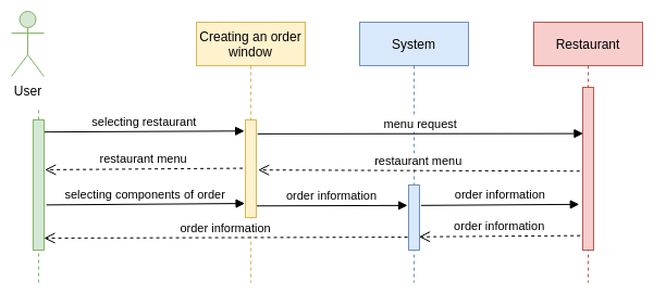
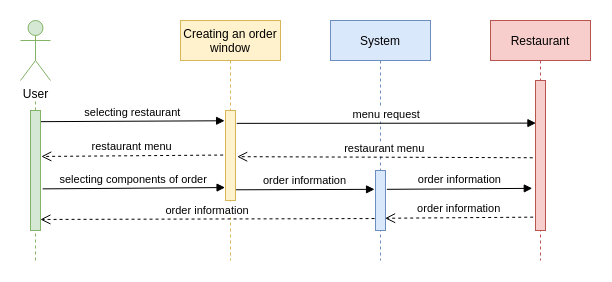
  <mxCell id="0" />
  <mxCell id="1" parent="0" />
- <mxCell id="2" value="User" style="shape=umlActor;verticalLabelPosition=bottom;verticalAlign=top;html=1;outlineConnect=0;fillColor=#d5e8d4;strokeColor=#82b366;" vertex="1" parent="1"><mxGeometry x="10" y="10" width="30" height="60" as="geometry" /></mxCell>
+ <mxCell id="2" value="User" style="shape=umlActor;verticalLabelPosition=bottom;verticalAlign=top;html=1;outlineConnect=0;fillColor=#d5e8d4;strokeColor=#82b366;" vertex="1" parent="1"><mxGeometry x="20" y="20" width="30" height="60" as="geometry" /></mxCell>
  <mxCell id="3" value="" style="endArrow=none;dashed=1;html=1;rounded=0;fillColor=#d5e8d4;strokeColor=#82b366;" edge="1" parent="1"><mxGeometry width="50" height="50" relative="1" as="geometry"><mxPoint x="35" y="260" as="sourcePoint" /><mxPoint x="35" y="100" as="targetPoint" /></mxGeometry></mxCell>
  <mxCell id="4" value="System" style="shape=umlLifeline;perimeter=lifelinePerimeter;container=1;collapsible=0;recursiveResize=0;rounded=0;shadow=0;strokeWidth=1;fillColor=#dae8fc;strokeColor=#6c8ebf;" vertex="1" parent="1"><mxGeometry x="330" y="20" width="100" height="240" as="geometry" /></mxCell>
  <mxCell id="5" value="" style="points=[];perimeter=orthogonalPerimeter;rounded=0;shadow=0;strokeWidth=1;fillColor=#dae8fc;strokeColor=#6c8ebf;" vertex="1" parent="4"><mxGeometry x="45" y="150" width="10" height="60" as="geometry" /></mxCell>
  <mxCell id="6" value="Restaurant" style="shape=umlLifeline;perimeter=lifelinePerimeter;container=1;collapsible=0;recursiveResize=0;rounded=0;shadow=0;strokeWidth=1;fillColor=#f8cecc;strokeColor=#b85450;" vertex="1" parent="1"><mxGeometry x="490" y="20" width="100" height="240" as="geometry" /></mxCell>
  <mxCell id="7" value="" style="points=[];perimeter=orthogonalPerimeter;rounded=0;shadow=0;strokeWidth=1;fillColor=#f8cecc;strokeColor=#b85450;" vertex="1" parent="6"><mxGeometry x="45" y="60" width="10" height="150" as="geometry" /></mxCell>
  <mxCell id="8" value="Creating an order&#10;window" style="shape=umlLifeline;perimeter=lifelinePerimeter;container=1;collapsible=0;recursiveResize=0;rounded=0;shadow=0;strokeWidth=1;fillColor=#fff2cc;strokeColor=#d6b656;" vertex="1" parent="1"><mxGeometry x="180" y="20" width="100" height="240" as="geometry" /></mxCell>
  <mxCell id="9" value="" style="points=[];perimeter=orthogonalPerimeter;rounded=0;shadow=0;strokeWidth=1;fillColor=#fff2cc;strokeColor=#d6b656;" vertex="1" parent="8"><mxGeometry x="45" y="90" width="10" height="90" as="geometry" /></mxCell>
  <mxCell id="10" value="selecting restaurant" style="verticalAlign=bottom;endArrow=block;shadow=0;strokeWidth=1;exitX=1.034;exitY=0.093;exitDx=0;exitDy=0;exitPerimeter=0;entryX=-0.089;entryY=0.114;entryDx=0;entryDy=0;entryPerimeter=0;" edge="1" parent="1" source="11" target="9"><mxGeometry relative="1" as="geometry"><mxPoint x="40" y="130" as="sourcePoint" /><mxPoint x="200" y="130" as="targetPoint" /></mxGeometry></mxCell>
  <mxCell id="11" value="" style="points=[];perimeter=orthogonalPerimeter;rounded=0;shadow=0;strokeWidth=1;fillColor=#d5e8d4;strokeColor=#82b366;" vertex="1" parent="1"><mxGeometry x="30" y="110" width="10" height="120" as="geometry" /></mxCell>
  <mxCell id="12" value="menu request" style="verticalAlign=bottom;endArrow=block;shadow=0;strokeWidth=1;exitX=1.123;exitY=0.143;exitDx=0;exitDy=0;exitPerimeter=0;entryX=0.043;entryY=0.284;entryDx=0;entryDy=0;entryPerimeter=0;" edge="1" parent="1" source="9" target="7"><mxGeometry relative="1" as="geometry"><mxPoint x="200" y="130.92" as="sourcePoint" /><mxPoint x="530" y="123" as="targetPoint" /></mxGeometry></mxCell>
  <mxCell id="13" value="restaurant menu" style="verticalAlign=bottom;endArrow=open;dashed=1;endSize=8;shadow=0;strokeWidth=1;entryX=1.169;entryY=0.513;entryDx=0;entryDy=0;entryPerimeter=0;exitX=-0.277;exitY=0.515;exitDx=0;exitDy=0;exitPerimeter=0;" edge="1" parent="1" source="7" target="9"><mxGeometry relative="1" as="geometry"><mxPoint x="390" y="170.11" as="targetPoint" /><mxPoint x="533.74" y="169.71" as="sourcePoint" /></mxGeometry></mxCell>
  <mxCell id="14" value="selecting components of order" style="verticalAlign=bottom;endArrow=block;shadow=0;strokeWidth=1;exitX=1.217;exitY=0.653;exitDx=0;exitDy=0;exitPerimeter=0;entryX=-0.043;entryY=0.856;entryDx=0;entryDy=0;entryPerimeter=0;" edge="1" parent="1" source="11" target="9"><mxGeometry relative="1" as="geometry"><mxPoint x="40" y="256" as="sourcePoint" /><mxPoint x="140" y="210" as="targetPoint" /></mxGeometry></mxCell>
  <mxCell id="15" value="restaurant menu" style="verticalAlign=bottom;endArrow=open;dashed=1;endSize=8;exitX=-0.237;exitY=0.495;shadow=0;strokeWidth=1;entryX=1.08;entryY=0.383;entryDx=0;entryDy=0;entryPerimeter=0;exitDx=0;exitDy=0;exitPerimeter=0;" edge="1" parent="1" source="9" target="11"><mxGeometry relative="1" as="geometry"><mxPoint x="50" y="170" as="targetPoint" /><mxPoint x="205" y="169.71" as="sourcePoint" /></mxGeometry></mxCell>
  <mxCell id="16" value="order information" style="verticalAlign=bottom;endArrow=block;shadow=0;strokeWidth=1;exitX=1.054;exitY=0.881;exitDx=0;exitDy=0;exitPerimeter=0;entryX=-0.094;entryY=0.314;entryDx=0;entryDy=0;entryPerimeter=0;" edge="1" parent="1" source="9" target="5"><mxGeometry relative="1" as="geometry"><mxPoint x="240" y="195.45" as="sourcePoint" /><mxPoint x="350" y="194.55" as="targetPoint" /></mxGeometry></mxCell>
  <mxCell id="17" value="order information" style="verticalAlign=bottom;endArrow=block;shadow=0;strokeWidth=1;exitX=1.14;exitY=0.314;exitDx=0;exitDy=0;exitPerimeter=0;entryX=-0.323;entryY=0.719;entryDx=0;entryDy=0;entryPerimeter=0;" edge="1" parent="1" source="5" target="7"><mxGeometry relative="1" as="geometry"><mxPoint x="480" y="340" as="sourcePoint" /><mxPoint x="530" y="190" as="targetPoint" /></mxGeometry></mxCell>
  <mxCell id="18" value="order information" style="verticalAlign=bottom;endArrow=open;dashed=1;endSize=8;shadow=0;strokeWidth=1;entryX=0.957;entryY=0.796;entryDx=0;entryDy=0;entryPerimeter=0;exitX=-0.231;exitY=0.911;exitDx=0;exitDy=0;exitPerimeter=0;" edge="1" parent="1" source="7" target="5"><mxGeometry relative="1" as="geometry"><mxPoint x="390" y="250" as="targetPoint" /><mxPoint x="535" y="250" as="sourcePoint" /></mxGeometry></mxCell>
  <mxCell id="19" value="order information" style="verticalAlign=bottom;endArrow=open;dashed=1;endSize=8;shadow=0;strokeWidth=1;entryX=0.989;entryY=0.908;entryDx=0;entryDy=0;entryPerimeter=0;exitX=-0.094;exitY=0.801;exitDx=0;exitDy=0;exitPerimeter=0;" edge="1" parent="1" source="5" target="11"><mxGeometry relative="1" as="geometry"><mxPoint x="210" y="360" as="targetPoint" /><mxPoint x="358.57" y="361.32" as="sourcePoint" /></mxGeometry></mxCell>
